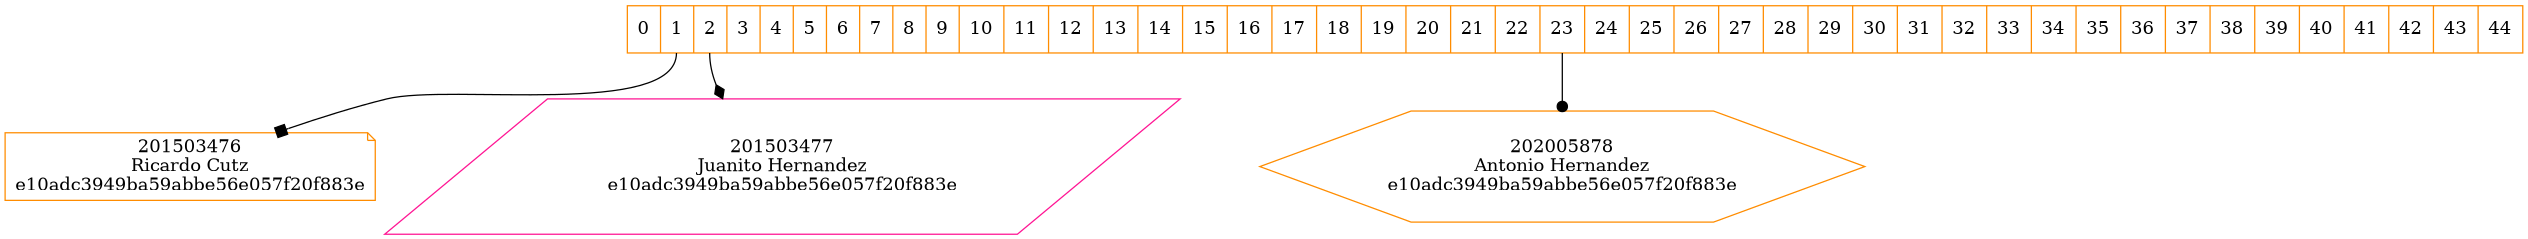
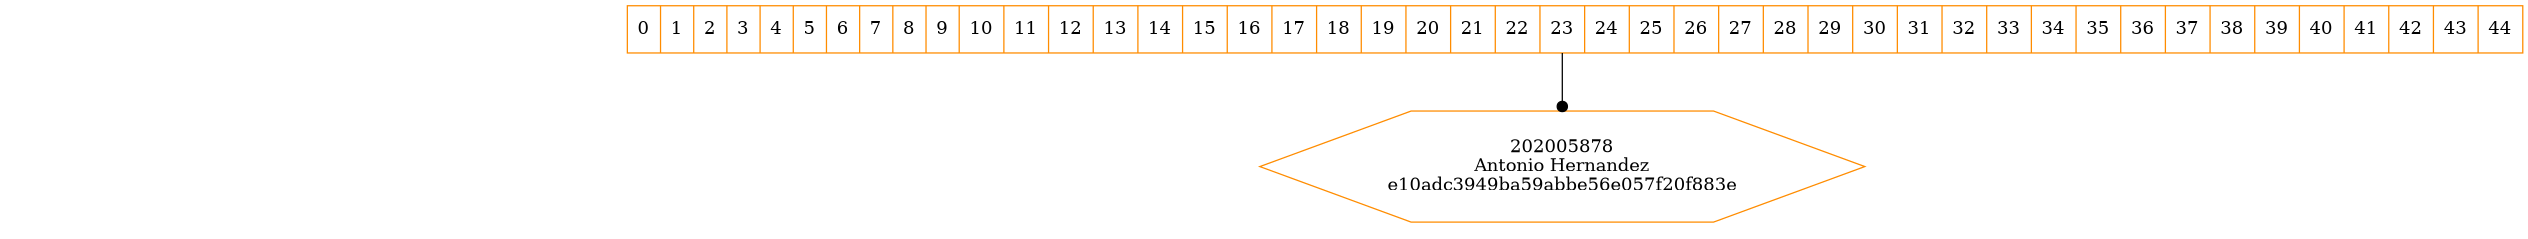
  digraph {
    rankdir=TB
    node [color=darkorange]
    n1 [label="<f0>0 | <f1>1 | <f2>2 | <f3>3 | <f4>4 | <f5>5 | <f6>6 | <f7>7 | <f8>8 | <f9>9 | <f10>10 | <f11>11 | <f12>12 | <f13>13 | <f14>14 | <f15>15 | <f16>16 | <f17>17 | <f18>18 | <f19>19 | <f20>20 | <f21>21 | <f22>22 | <f23>23 | <f24>24 | <f25>25 | <f26>26 | <f27>27 | <f28>28 | <f29>29 | <f30>30 | <f31>31 | <f32>32 | <f33>33 | <f34>34 | <f35>35 | <f36>36 | <f37>37 | <f38>38 | <f39>39 | <f40>40 | <f41>41 | <f42>42 | <f43>43 | <f44>44" shape=record]
-   "201503476\nRicardo Cutz\ne10adc3949ba59abbe56e057f20f883e" [shape=note]
-   "201503477\nJuanito Hernandez\ne10adc3949ba59abbe56e057f20f883e" [color=deeppink shape=parallelogram]
    "202005878\nAntonio Hernandez\ne10adc3949ba59abbe56e057f20f883e" [shape=hexagon]
-   n1 -> "201503476\nRicardo Cutz\ne10adc3949ba59abbe56e057f20f883e" [arrowhead=box tailport=f1]
-   n1 -> "201503477\nJuanito Hernandez\ne10adc3949ba59abbe56e057f20f883e" [arrowhead=diamond tailport=f2]
    n1 -> "202005878\nAntonio Hernandez\ne10adc3949ba59abbe56e057f20f883e" [arrowhead=dot tailport=f23]
  }
